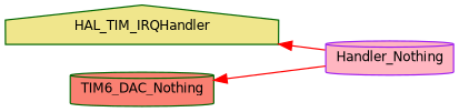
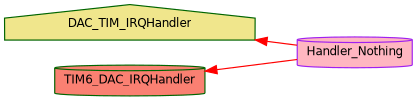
  digraph {
    rankdir=LR
    node [color=darkgreen fontname=Helvetica fontsize=10 shape=cylinder style=filled]
    edge [color=red dir=back fontname=Helvetica fontsize=10 labelfontname=Helvetica labelfontsize=10 style=solid]
-   n1 [fillcolor=khaki fontcolor=black height=0.2 label=HAL_TIM_IRQHandler shape=house width=0.4]
+   n1 [fillcolor=khaki fontcolor=black height=0.2 label=DAC_TIM_IRQHandler shape=house width=0.4]
    n2 [color=purple fillcolor=lightpink height=0.2 label=Handler_Nothing width=0.4]
-   n3 [fillcolor=salmon height=0.2 label=TIM6_DAC_Nothing width=0.4]
+   n3 [fillcolor=salmon height=0.2 label=TIM6_DAC_IRQHandler width=0.4]
    n1 -> n2
    n3 -> n2
  }
